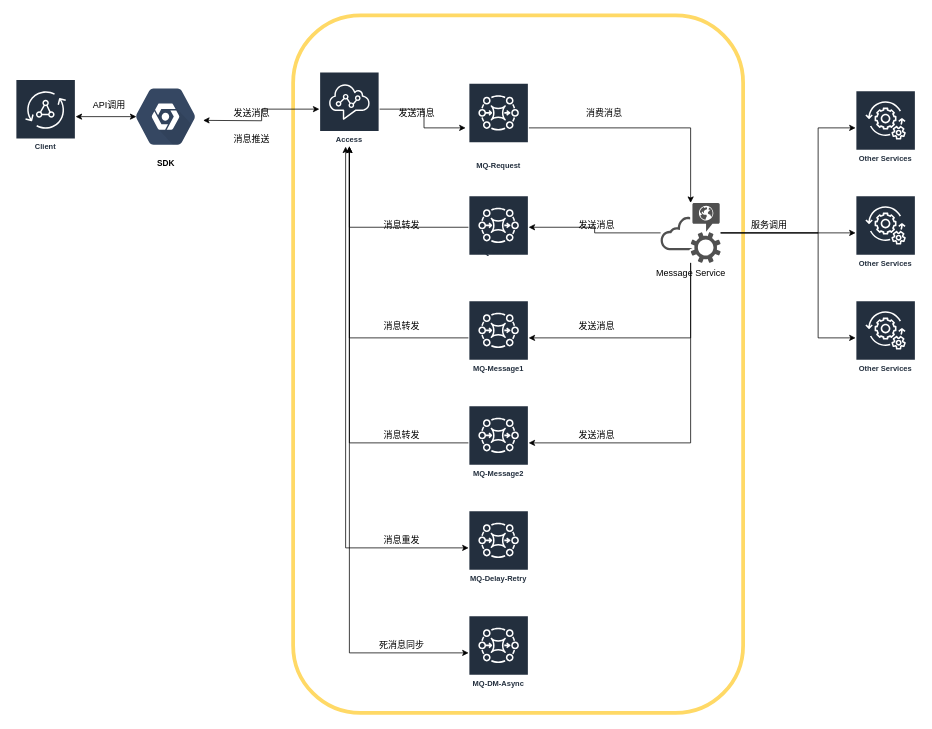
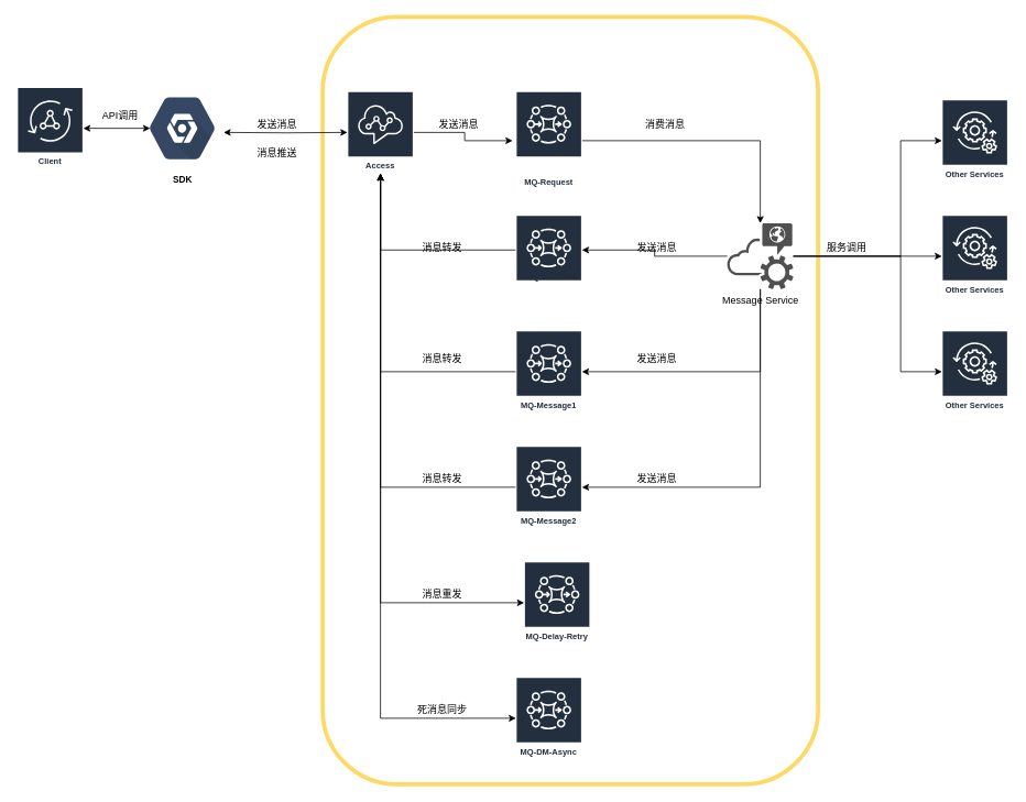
  <mxCell id="0" />
  <mxCell id="1" parent="0" />
  <mxCell id="2" value="" style="rounded=1;whiteSpace=wrap;html=1;fillColor=none;strokeWidth=5;strokeColor=#FFD966;" vertex="1" parent="1"><mxGeometry x="390" y="20" width="600" height="930" as="geometry" /></mxCell>
  <mxCell id="3" style="edgeStyle=orthogonalEdgeStyle;rounded=0;orthogonalLoop=1;jettySize=auto;html=1;entryX=-0.05;entryY=0.5;entryDx=0;entryDy=0;entryPerimeter=0;" edge="1" parent="1" source="5" target="7"><mxGeometry relative="1" as="geometry" /></mxCell>
  <mxCell id="4" style="edgeStyle=orthogonalEdgeStyle;rounded=0;orthogonalLoop=1;jettySize=auto;html=1;startArrow=classic;startFill=1;endArrow=classic;endFill=1;" edge="1" parent="1" source="5" target="36"><mxGeometry relative="1" as="geometry"><Array as="points"><mxPoint x="460" y="730" /></Array></mxGeometry></mxCell>
- <mxCell id="5" value="Access" style="outlineConnect=0;fontColor=#232F3E;gradientColor=none;strokeColor=#ffffff;fillColor=#232F3E;dashed=0;verticalLabelPosition=middle;verticalAlign=bottom;align=center;html=1;whiteSpace=wrap;fontSize=10;fontStyle=1;spacing=3;shape=mxgraph.aws4.productIcon;prIcon=mxgraph.aws4.connect;" vertex="1" parent="1"><mxGeometry x="425" y="95" width="80" height="100" as="geometry" /></mxCell>
+ <mxCell id="5" value="Access" style="outlineConnect=0;fontColor=#232F3E;gradientColor=none;strokeColor=#ffffff;fillColor=#232F3E;dashed=0;verticalLabelPosition=middle;verticalAlign=bottom;align=center;html=1;whiteSpace=wrap;fontSize=10;fontStyle=1;spacing=3;shape=mxgraph.aws4.productIcon;prIcon=mxgraph.aws4.connect;" vertex="1" parent="1"><mxGeometry x="420" y="110" width="80" height="100" as="geometry" /></mxCell>
  <mxCell id="6" style="edgeStyle=orthogonalEdgeStyle;rounded=0;orthogonalLoop=1;jettySize=auto;html=1;startArrow=none;startFill=0;" edge="1" parent="1" source="7" target="17"><mxGeometry relative="1" as="geometry" /></mxCell>
  <mxCell id="7" value="MQ-Request" style="outlineConnect=0;fontColor=#232F3E;gradientColor=none;strokeColor=#ffffff;fillColor=#232F3E;dashed=0;verticalLabelPosition=middle;verticalAlign=bottom;align=center;html=1;whiteSpace=wrap;fontSize=10;fontStyle=1;spacing=3;shape=mxgraph.aws4.productIcon;prIcon=mxgraph.aws4.mq;" vertex="1" parent="1"><mxGeometry x="624" y="110" width="80" height="120" as="geometry" /></mxCell>
  <mxCell id="8" value="发送消息" style="text;html=1;strokeColor=none;fillColor=none;align=center;verticalAlign=middle;whiteSpace=wrap;rounded=0;" vertex="1" parent="1"><mxGeometry x="530" y="140" width="50" height="20" as="geometry" /></mxCell>
  <mxCell id="9" style="edgeStyle=orthogonalEdgeStyle;rounded=0;orthogonalLoop=1;jettySize=auto;html=1;startArrow=none;startFill=0;" edge="1" parent="1" source="10" target="5"><mxGeometry relative="1" as="geometry" /></mxCell>
  <mxCell id="10" value="MQ-Control" style="outlineConnect=0;fontColor=#232F3E;gradientColor=none;strokeColor=#ffffff;fillColor=#232F3E;dashed=0;verticalLabelPosition=middle;verticalAlign=bottom;align=center;html=1;whiteSpace=wrap;fontSize=10;fontStyle=1;spacing=3;shape=mxgraph.aws4.productIcon;prIcon=mxgraph.aws4.mq;" vertex="1" parent="1"><mxGeometry x="624" y="260" width="80" height="85" as="geometry" /></mxCell>
  <mxCell id="11" value="消息转发" style="text;html=1;strokeColor=none;fillColor=none;align=center;verticalAlign=middle;whiteSpace=wrap;rounded=0;" vertex="1" parent="1"><mxGeometry x="510" y="290" width="50" height="20" as="geometry" /></mxCell>
  <mxCell id="12" style="edgeStyle=orthogonalEdgeStyle;rounded=0;orthogonalLoop=1;jettySize=auto;html=1;startArrow=none;startFill=0;" edge="1" parent="1" source="17" target="10"><mxGeometry relative="1" as="geometry" /></mxCell>
  <mxCell id="13" style="edgeStyle=orthogonalEdgeStyle;rounded=0;orthogonalLoop=1;jettySize=auto;html=1;startArrow=none;startFill=0;" edge="1" parent="1" source="17" target="19"><mxGeometry relative="1" as="geometry"><Array as="points"><mxPoint x="920" y="450" /></Array></mxGeometry></mxCell>
  <mxCell id="14" style="edgeStyle=orthogonalEdgeStyle;rounded=0;orthogonalLoop=1;jettySize=auto;html=1;startArrow=none;startFill=0;" edge="1" parent="1" source="17" target="21"><mxGeometry relative="1" as="geometry"><Array as="points"><mxPoint x="920" y="590" /></Array></mxGeometry></mxCell>
  <mxCell id="15" style="edgeStyle=orthogonalEdgeStyle;rounded=0;orthogonalLoop=1;jettySize=auto;html=1;startArrow=none;startFill=0;endArrow=classic;endFill=1;" edge="1" parent="1" source="17" target="33"><mxGeometry relative="1" as="geometry"><Array as="points"><mxPoint x="1090" y="310" /><mxPoint x="1090" y="170" /></Array></mxGeometry></mxCell>
  <mxCell id="16" style="edgeStyle=orthogonalEdgeStyle;rounded=0;orthogonalLoop=1;jettySize=auto;html=1;startArrow=none;startFill=0;endArrow=classic;endFill=1;" edge="1" parent="1" source="17" target="34"><mxGeometry relative="1" as="geometry"><Array as="points"><mxPoint x="1090" y="310" /><mxPoint x="1090" y="450" /></Array></mxGeometry></mxCell>
  <mxCell id="17" value="Message Service" style="pointerEvents=1;shadow=0;dashed=0;html=1;strokeColor=none;fillColor=#505050;labelPosition=center;verticalLabelPosition=bottom;verticalAlign=top;outlineConnect=0;align=center;shape=mxgraph.office.communications.public_im_cloud_service;" vertex="1" parent="1"><mxGeometry x="880" y="270" width="80" height="80" as="geometry" /></mxCell>
  <mxCell id="18" style="edgeStyle=orthogonalEdgeStyle;rounded=0;orthogonalLoop=1;jettySize=auto;html=1;startArrow=none;startFill=0;" edge="1" parent="1" source="19" target="5"><mxGeometry relative="1" as="geometry" /></mxCell>
  <mxCell id="19" value="MQ-Message1" style="outlineConnect=0;fontColor=#232F3E;gradientColor=none;strokeColor=#ffffff;fillColor=#232F3E;dashed=0;verticalLabelPosition=middle;verticalAlign=bottom;align=center;html=1;whiteSpace=wrap;fontSize=10;fontStyle=1;spacing=3;shape=mxgraph.aws4.productIcon;prIcon=mxgraph.aws4.mq;" vertex="1" parent="1"><mxGeometry x="624" y="400" width="80" height="100" as="geometry" /></mxCell>
  <mxCell id="20" style="edgeStyle=orthogonalEdgeStyle;rounded=0;orthogonalLoop=1;jettySize=auto;html=1;startArrow=none;startFill=0;" edge="1" parent="1" source="21" target="5"><mxGeometry relative="1" as="geometry" /></mxCell>
  <mxCell id="21" value="MQ-Message2" style="outlineConnect=0;fontColor=#232F3E;gradientColor=none;strokeColor=#ffffff;fillColor=#232F3E;dashed=0;verticalLabelPosition=middle;verticalAlign=bottom;align=center;html=1;whiteSpace=wrap;fontSize=10;fontStyle=1;spacing=3;shape=mxgraph.aws4.productIcon;prIcon=mxgraph.aws4.mq;" vertex="1" parent="1"><mxGeometry x="624" y="540" width="80" height="100" as="geometry" /></mxCell>
  <mxCell id="22" value="消息转发" style="text;html=1;strokeColor=none;fillColor=none;align=center;verticalAlign=middle;whiteSpace=wrap;rounded=0;" vertex="1" parent="1"><mxGeometry x="510" y="424.5" width="50" height="20" as="geometry" /></mxCell>
  <mxCell id="23" value="消息转发" style="text;html=1;strokeColor=none;fillColor=none;align=center;verticalAlign=middle;whiteSpace=wrap;rounded=0;" vertex="1" parent="1"><mxGeometry x="510" y="570" width="50" height="20" as="geometry" /></mxCell>
  <mxCell id="24" value="消费消息" style="text;html=1;strokeColor=none;fillColor=none;align=center;verticalAlign=middle;whiteSpace=wrap;rounded=0;" vertex="1" parent="1"><mxGeometry x="780" y="140" width="50" height="20" as="geometry" /></mxCell>
  <mxCell id="25" value="发送消息" style="text;html=1;strokeColor=none;fillColor=none;align=center;verticalAlign=middle;whiteSpace=wrap;rounded=0;" vertex="1" parent="1"><mxGeometry x="770" y="290" width="50" height="20" as="geometry" /></mxCell>
  <mxCell id="26" value="发送消息" style="text;html=1;strokeColor=none;fillColor=none;align=center;verticalAlign=middle;whiteSpace=wrap;rounded=0;" vertex="1" parent="1"><mxGeometry x="770" y="425" width="50" height="20" as="geometry" /></mxCell>
  <mxCell id="27" value="发送消息" style="text;html=1;strokeColor=none;fillColor=none;align=center;verticalAlign=middle;whiteSpace=wrap;rounded=0;" vertex="1" parent="1"><mxGeometry x="770" y="570" width="50" height="20" as="geometry" /></mxCell>
  <mxCell id="28" style="edgeStyle=orthogonalEdgeStyle;rounded=0;orthogonalLoop=1;jettySize=auto;html=1;startArrow=classic;startFill=1;" edge="1" parent="1" target="5"><mxGeometry relative="1" as="geometry"><mxPoint x="270" y="160" as="sourcePoint" /></mxGeometry></mxCell>
  <mxCell id="29" value="发送消息" style="text;html=1;strokeColor=none;fillColor=none;align=center;verticalAlign=middle;whiteSpace=wrap;rounded=0;" vertex="1" parent="1"><mxGeometry x="310" y="140" width="50" height="20" as="geometry" /></mxCell>
  <mxCell id="30" value="消息推送" style="text;html=1;strokeColor=none;fillColor=none;align=center;verticalAlign=middle;whiteSpace=wrap;rounded=0;" vertex="1" parent="1"><mxGeometry x="310" y="175" width="50" height="20" as="geometry" /></mxCell>
  <mxCell id="31" style="edgeStyle=orthogonalEdgeStyle;rounded=0;orthogonalLoop=1;jettySize=auto;html=1;startArrow=classic;startFill=1;endArrow=none;endFill=0;" edge="1" parent="1" source="32" target="17"><mxGeometry relative="1" as="geometry" /></mxCell>
  <mxCell id="32" value="Other Services" style="outlineConnect=0;fontColor=#232F3E;gradientColor=none;strokeColor=#ffffff;fillColor=#232F3E;dashed=0;verticalLabelPosition=middle;verticalAlign=bottom;align=center;html=1;whiteSpace=wrap;fontSize=10;fontStyle=1;spacing=3;shape=mxgraph.aws4.productIcon;prIcon=mxgraph.aws4.managed_services;" vertex="1" parent="1"><mxGeometry x="1140" y="260" width="80" height="100" as="geometry" /></mxCell>
  <mxCell id="33" value="Other Services" style="outlineConnect=0;fontColor=#232F3E;gradientColor=none;strokeColor=#ffffff;fillColor=#232F3E;dashed=0;verticalLabelPosition=middle;verticalAlign=bottom;align=center;html=1;whiteSpace=wrap;fontSize=10;fontStyle=1;spacing=3;shape=mxgraph.aws4.productIcon;prIcon=mxgraph.aws4.managed_services;" vertex="1" parent="1"><mxGeometry x="1140" y="120" width="80" height="100" as="geometry" /></mxCell>
  <mxCell id="34" value="Other Services" style="outlineConnect=0;fontColor=#232F3E;gradientColor=none;strokeColor=#ffffff;fillColor=#232F3E;dashed=0;verticalLabelPosition=middle;verticalAlign=bottom;align=center;html=1;whiteSpace=wrap;fontSize=10;fontStyle=1;spacing=3;shape=mxgraph.aws4.productIcon;prIcon=mxgraph.aws4.managed_services;" vertex="1" parent="1"><mxGeometry x="1140" y="400" width="80" height="100" as="geometry" /></mxCell>
  <mxCell id="35" value="服务调用" style="text;html=1;strokeColor=none;fillColor=none;align=center;verticalAlign=middle;whiteSpace=wrap;rounded=0;" vertex="1" parent="1"><mxGeometry x="1000" y="290" width="50" height="20" as="geometry" /></mxCell>
- <mxCell id="36" value="MQ-Delay-Retry" style="outlineConnect=0;fontColor=#232F3E;gradientColor=none;strokeColor=#ffffff;fillColor=#232F3E;dashed=0;verticalLabelPosition=middle;verticalAlign=bottom;align=center;html=1;whiteSpace=wrap;fontSize=10;fontStyle=1;spacing=3;shape=mxgraph.aws4.productIcon;prIcon=mxgraph.aws4.mq;" vertex="1" parent="1"><mxGeometry x="624" y="680" width="80" height="100" as="geometry" /></mxCell>
+ <mxCell id="36" value="MQ-Delay-Retry" style="outlineConnect=0;fontColor=#232F3E;gradientColor=none;strokeColor=#ffffff;fillColor=#232F3E;dashed=0;verticalLabelPosition=middle;verticalAlign=bottom;align=center;html=1;whiteSpace=wrap;fontSize=10;fontStyle=1;spacing=3;shape=mxgraph.aws4.productIcon;prIcon=mxgraph.aws4.mq;" vertex="1" parent="1"><mxGeometry x="634" y="680" width="80" height="100" as="geometry" /></mxCell>
  <mxCell id="37" value="消息重发" style="text;html=1;strokeColor=none;fillColor=none;align=center;verticalAlign=middle;whiteSpace=wrap;rounded=0;" vertex="1" parent="1"><mxGeometry x="510" y="710" width="50" height="20" as="geometry" /></mxCell>
  <mxCell id="38" style="edgeStyle=orthogonalEdgeStyle;rounded=0;orthogonalLoop=1;jettySize=auto;html=1;startArrow=classic;startFill=1;endArrow=none;endFill=1;" edge="1" parent="1" source="39" target="5"><mxGeometry relative="1" as="geometry" /></mxCell>
  <mxCell id="39" value="MQ-DM-Async" style="outlineConnect=0;fontColor=#232F3E;gradientColor=none;strokeColor=#ffffff;fillColor=#232F3E;dashed=0;verticalLabelPosition=middle;verticalAlign=bottom;align=center;html=1;whiteSpace=wrap;fontSize=10;fontStyle=1;spacing=3;shape=mxgraph.aws4.productIcon;prIcon=mxgraph.aws4.mq;" vertex="1" parent="1"><mxGeometry x="624" y="820" width="80" height="100" as="geometry" /></mxCell>
  <mxCell id="40" value="死消息同步" style="text;html=1;strokeColor=none;fillColor=none;align=center;verticalAlign=middle;whiteSpace=wrap;rounded=0;" vertex="1" parent="1"><mxGeometry x="490" y="850" width="90" height="20" as="geometry" /></mxCell>
  <mxCell id="41" value="Client" style="outlineConnect=0;fontColor=#232F3E;gradientColor=none;strokeColor=#ffffff;fillColor=#232F3E;dashed=0;verticalLabelPosition=middle;verticalAlign=bottom;align=center;html=1;whiteSpace=wrap;fontSize=10;fontStyle=1;spacing=3;shape=mxgraph.aws4.productIcon;prIcon=mxgraph.aws4.appsync;" vertex="1" parent="1"><mxGeometry x="20" y="105" width="80" height="100" as="geometry" /></mxCell>
  <mxCell id="42" style="edgeStyle=orthogonalEdgeStyle;rounded=0;orthogonalLoop=1;jettySize=auto;html=1;startArrow=classic;startFill=1;endArrow=classic;endFill=1;exitX=0.175;exitY=0.5;exitDx=0;exitDy=0;exitPerimeter=0;" edge="1" parent="1" source="43" target="41"><mxGeometry relative="1" as="geometry" /></mxCell>
  <mxCell id="43" value="&lt;font color=&quot;#000000&quot;&gt;SDK&lt;/font&gt;" style="html=1;strokeColor=none;verticalAlign=top;labelPosition=center;verticalLabelPosition=bottom;align=center;spacingTop=-6;fontSize=11;fontStyle=1;fontColor=#999999;shape=mxgraph.gcp2.hexIcon;prIcon=placeholder;fillColor=#354762;" vertex="1" parent="1"><mxGeometry x="160" y="100" width="120" height="110" as="geometry" /></mxCell>
  <mxCell id="44" value="API调用" style="text;html=1;strokeColor=none;fillColor=none;align=center;verticalAlign=middle;whiteSpace=wrap;rounded=0;" vertex="1" parent="1"><mxGeometry x="120" y="130" width="50" height="20" as="geometry" /></mxCell>
